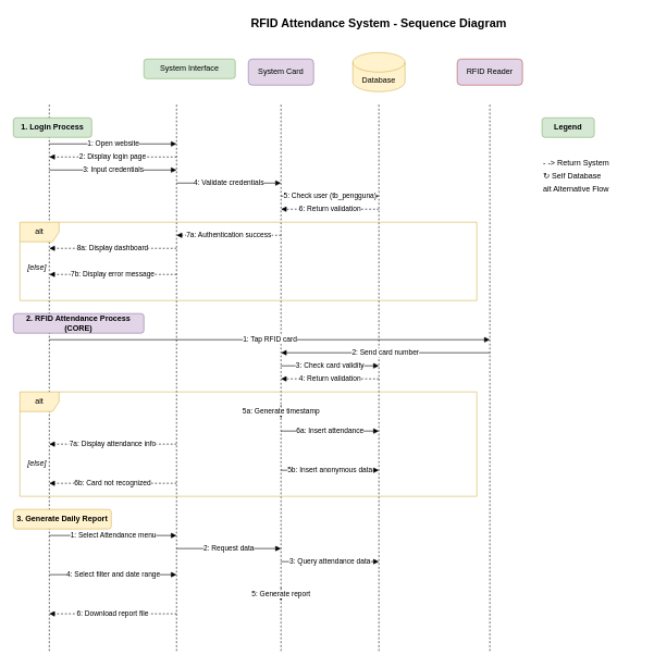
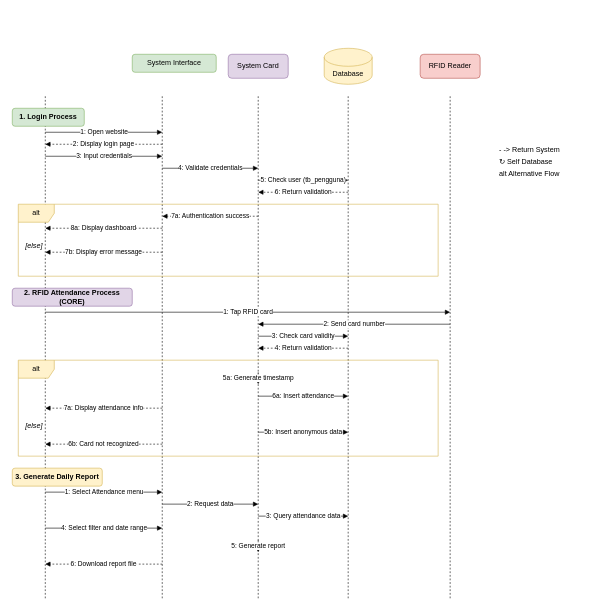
  <mxCell id="0" />
  <mxCell id="1" parent="0" />
- <mxCell id="2" value="RFID Attendance System - Sequence Diagram" style="text;html=1;strokeColor=none;fillColor=none;align=center;verticalAlign=middle;whiteSpace=wrap;rounded=0;fontSize=18;fontStyle=1;" vertex="1" parent="1"><mxGeometry x="380" y="20" width="400" height="30" as="geometry" /></mxCell>
  <mxCell id="3" value="System Interface" style="rounded=1;whiteSpace=wrap;html=1;fillColor=#d5e8d4;strokeColor=#82b366;" vertex="1" parent="1"><mxGeometry x="220" y="90" width="140" height="30" as="geometry" /></mxCell>
  <mxCell id="4" value="System Card" style="rounded=1;whiteSpace=wrap;html=1;fillColor=#e1d5e7;strokeColor=#9673a6;" vertex="1" parent="1"><mxGeometry x="380" y="90" width="100" height="40" as="geometry" /></mxCell>
  <mxCell id="5" value="Database" style="shape=cylinder3;whiteSpace=wrap;html=1;boundedLbl=1;backgroundOutline=1;size=15;fillColor=#fff2cc;strokeColor=#d6b656;" vertex="1" parent="1"><mxGeometry x="540" y="80" width="80" height="60" as="geometry" /></mxCell>
- <mxCell id="6" value="RFID Reader" style="rounded=1;whiteSpace=wrap;html=1;fillColor=#e1d5e7;strokeColor=#b85450;" vertex="1" parent="1"><mxGeometry x="700" y="90" width="100" height="40" as="geometry" /></mxCell>
+ <mxCell id="6" value="RFID Reader" style="rounded=1;whiteSpace=wrap;html=1;fillColor=#f8cecc;strokeColor=#b85450;" vertex="1" parent="1"><mxGeometry x="700" y="90" width="100" height="40" as="geometry" /></mxCell>
  <mxCell id="7" value="" style="endArrow=none;dashed=1;html=1;rounded=0;" edge="1" parent="1"><mxGeometry width="50" height="50" relative="1" as="geometry"><mxPoint x="75" y="160" as="sourcePoint" /><mxPoint x="75" y="1000" as="targetPoint" /></mxGeometry></mxCell>
  <mxCell id="8" value="" style="endArrow=none;dashed=1;html=1;rounded=0;" edge="1" parent="1"><mxGeometry width="50" height="50" relative="1" as="geometry"><mxPoint x="270" y="160" as="sourcePoint" /><mxPoint x="270" y="1000" as="targetPoint" /></mxGeometry></mxCell>
  <mxCell id="9" value="" style="endArrow=none;dashed=1;html=1;rounded=0;" edge="1" parent="1"><mxGeometry width="50" height="50" relative="1" as="geometry"><mxPoint x="430" y="160" as="sourcePoint" /><mxPoint x="430" y="1000" as="targetPoint" /></mxGeometry></mxCell>
  <mxCell id="10" value="" style="endArrow=none;dashed=1;html=1;rounded=0;" edge="1" parent="1"><mxGeometry width="50" height="50" relative="1" as="geometry"><mxPoint x="580" y="160" as="sourcePoint" /><mxPoint x="580" y="1000" as="targetPoint" /></mxGeometry></mxCell>
  <mxCell id="11" value="" style="endArrow=none;dashed=1;html=1;rounded=0;" edge="1" parent="1"><mxGeometry width="50" height="50" relative="1" as="geometry"><mxPoint x="750" y="160" as="sourcePoint" /><mxPoint x="750" y="1000" as="targetPoint" /></mxGeometry></mxCell>
  <mxCell id="12" value="1. Login Process" style="text;html=1;strokeColor=#82b366;fillColor=#d5e8d4;align=center;verticalAlign=middle;whiteSpace=wrap;rounded=1;fontStyle=1;" vertex="1" parent="1"><mxGeometry x="20" y="180" width="120" height="30" as="geometry" /></mxCell>
  <mxCell id="13" value="1: Open website" style="endArrow=block;html=1;rounded=0;" edge="1" parent="1"><mxGeometry width="50" height="50" relative="1" as="geometry"><mxPoint x="75" y="220" as="sourcePoint" /><mxPoint x="270" y="220" as="targetPoint" /></mxGeometry></mxCell>
  <mxCell id="14" value="2: Display login page" style="endArrow=block;html=1;rounded=0;dashed=1;" edge="1" parent="1"><mxGeometry width="50" height="50" relative="1" as="geometry"><mxPoint x="270" y="240" as="sourcePoint" /><mxPoint x="75" y="240" as="targetPoint" /></mxGeometry></mxCell>
  <mxCell id="15" value="3: Input credentials" style="endArrow=block;html=1;rounded=0;" edge="1" parent="1"><mxGeometry width="50" height="50" relative="1" as="geometry"><mxPoint x="75" y="260" as="sourcePoint" /><mxPoint x="270" y="260" as="targetPoint" /></mxGeometry></mxCell>
  <mxCell id="16" value="4: Validate credentials" style="endArrow=block;html=1;rounded=0;" edge="1" parent="1"><mxGeometry width="50" height="50" relative="1" as="geometry"><mxPoint x="270" y="280" as="sourcePoint" /><mxPoint x="430" y="280" as="targetPoint" /></mxGeometry></mxCell>
  <mxCell id="17" value="5: Check user (tb_pengguna)" style="endArrow=block;html=1;rounded=0;" edge="1" parent="1"><mxGeometry width="50" height="50" relative="1" as="geometry"><mxPoint x="430" y="300" as="sourcePoint" /><mxPoint x="580" y="300" as="targetPoint" /></mxGeometry></mxCell>
  <mxCell id="18" value="6: Return validation" style="endArrow=block;html=1;rounded=0;dashed=1;" edge="1" parent="1"><mxGeometry width="50" height="50" relative="1" as="geometry"><mxPoint x="580" y="320" as="sourcePoint" /><mxPoint x="430" y="320" as="targetPoint" /></mxGeometry></mxCell>
  <mxCell id="19" value="alt" style="shape=umlFrame;whiteSpace=wrap;html=1;pointerEvents=0;fillColor=#fff2cc;strokeColor=#d6b656;" vertex="1" parent="1"><mxGeometry x="30" y="340" width="700" height="120" as="geometry" /></mxCell>
  <mxCell id="20" value="7a: Authentication success" style="endArrow=block;html=1;rounded=0;dashed=1;" edge="1" parent="1"><mxGeometry width="50" height="50" relative="1" as="geometry"><mxPoint x="430" y="360" as="sourcePoint" /><mxPoint x="270" y="360" as="targetPoint" /></mxGeometry></mxCell>
  <mxCell id="21" value="8a: Display dashboard" style="endArrow=block;html=1;rounded=0;dashed=1;" edge="1" parent="1"><mxGeometry width="50" height="50" relative="1" as="geometry"><mxPoint x="270" y="380" as="sourcePoint" /><mxPoint x="75" y="380" as="targetPoint" /></mxGeometry></mxCell>
  <mxCell id="22" value="[else]" style="text;html=1;strokeColor=none;fillColor=none;align=left;verticalAlign=middle;whiteSpace=wrap;rounded=0;fontStyle=2;" vertex="1" parent="1"><mxGeometry x="40" y="400" width="40" height="20" as="geometry" /></mxCell>
  <mxCell id="23" value="7b: Display error message" style="endArrow=block;html=1;rounded=0;dashed=1;" edge="1" parent="1"><mxGeometry width="50" height="50" relative="1" as="geometry"><mxPoint x="270" y="420" as="sourcePoint" /><mxPoint x="75" y="420" as="targetPoint" /></mxGeometry></mxCell>
  <mxCell id="24" value="2. RFID Attendance Process (CORE)" style="text;html=1;strokeColor=#9673a6;fillColor=#e1d5e7;align=center;verticalAlign=middle;whiteSpace=wrap;rounded=1;fontStyle=1;" vertex="1" parent="1"><mxGeometry x="20" y="480" width="200" height="30" as="geometry" /></mxCell>
  <mxCell id="25" value="1: Tap RFID card" style="endArrow=block;html=1;rounded=0;" edge="1" parent="1"><mxGeometry width="50" height="50" relative="1" as="geometry"><mxPoint x="75" y="520" as="sourcePoint" /><mxPoint x="750" y="520" as="targetPoint" /></mxGeometry></mxCell>
  <mxCell id="26" value="2: Send card number" style="endArrow=block;html=1;rounded=0;" edge="1" parent="1"><mxGeometry width="50" height="50" relative="1" as="geometry"><mxPoint x="750" y="540" as="sourcePoint" /><mxPoint x="430" y="540" as="targetPoint" /></mxGeometry></mxCell>
  <mxCell id="27" value="3: Check card validity" style="endArrow=block;html=1;rounded=0;" edge="1" parent="1"><mxGeometry width="50" height="50" relative="1" as="geometry"><mxPoint x="430" y="560" as="sourcePoint" /><mxPoint x="580" y="560" as="targetPoint" /></mxGeometry></mxCell>
  <mxCell id="28" value="4: Return validation" style="endArrow=block;html=1;rounded=0;dashed=1;" edge="1" parent="1"><mxGeometry width="50" height="50" relative="1" as="geometry"><mxPoint x="580" y="580" as="sourcePoint" /><mxPoint x="430" y="580" as="targetPoint" /></mxGeometry></mxCell>
  <mxCell id="29" value="alt" style="shape=umlFrame;whiteSpace=wrap;html=1;pointerEvents=0;fillColor=#fff2cc;strokeColor=#d6b656;" vertex="1" parent="1"><mxGeometry x="30" y="600" width="700" height="160" as="geometry" /></mxCell>
  <mxCell id="30" value="5a: Generate timestamp" style="endArrow=block;html=1;rounded=0;curved=1;" edge="1" parent="1"><mxGeometry width="50" height="50" relative="1" as="geometry"><mxPoint x="430" y="620" as="sourcePoint" /><mxPoint x="430" y="640" as="targetPoint" /></mxGeometry></mxCell>
  <mxCell id="31" value="6a: Insert attendance" style="endArrow=block;html=1;rounded=0;" edge="1" parent="1"><mxGeometry width="50" height="50" relative="1" as="geometry"><mxPoint x="430" y="660" as="sourcePoint" /><mxPoint x="580" y="660" as="targetPoint" /></mxGeometry></mxCell>
  <mxCell id="32" value="7a: Display attendance info" style="endArrow=block;html=1;rounded=0;dashed=1;" edge="1" parent="1"><mxGeometry width="50" height="50" relative="1" as="geometry"><mxPoint x="270" y="680" as="sourcePoint" /><mxPoint x="75" y="680" as="targetPoint" /></mxGeometry></mxCell>
  <mxCell id="33" value="[else]" style="text;html=1;strokeColor=none;fillColor=none;align=left;verticalAlign=middle;whiteSpace=wrap;rounded=0;fontStyle=2;" vertex="1" parent="1"><mxGeometry x="40" y="700" width="40" height="20" as="geometry" /></mxCell>
  <mxCell id="34" value="5b: Insert anonymous data" style="endArrow=block;html=1;rounded=0;" edge="1" parent="1"><mxGeometry width="50" height="50" relative="1" as="geometry"><mxPoint x="430" y="720" as="sourcePoint" /><mxPoint x="580" y="720" as="targetPoint" /></mxGeometry></mxCell>
  <mxCell id="35" value="6b: Card not recognized" style="endArrow=block;html=1;rounded=0;dashed=1;" edge="1" parent="1"><mxGeometry width="50" height="50" relative="1" as="geometry"><mxPoint x="270" y="740" as="sourcePoint" /><mxPoint x="75" y="740" as="targetPoint" /></mxGeometry></mxCell>
  <mxCell id="36" value="3. Generate Daily Report" style="text;html=1;strokeColor=#d6b656;fillColor=#fff2cc;align=center;verticalAlign=middle;whiteSpace=wrap;rounded=1;fontStyle=1;" vertex="1" parent="1"><mxGeometry x="20" y="780" width="150" height="30" as="geometry" /></mxCell>
  <mxCell id="37" value="1: Select Attendance menu" style="endArrow=block;html=1;rounded=0;" edge="1" parent="1"><mxGeometry width="50" height="50" relative="1" as="geometry"><mxPoint x="75" y="820" as="sourcePoint" /><mxPoint x="270" y="820" as="targetPoint" /></mxGeometry></mxCell>
  <mxCell id="38" value="2: Request data" style="endArrow=block;html=1;rounded=0;" edge="1" parent="1"><mxGeometry width="50" height="50" relative="1" as="geometry"><mxPoint x="270" y="840" as="sourcePoint" /><mxPoint x="430" y="840" as="targetPoint" /></mxGeometry></mxCell>
  <mxCell id="39" value="3: Query attendance data" style="endArrow=block;html=1;rounded=0;" edge="1" parent="1"><mxGeometry width="50" height="50" relative="1" as="geometry"><mxPoint x="430" y="860" as="sourcePoint" /><mxPoint x="580" y="860" as="targetPoint" /></mxGeometry></mxCell>
  <mxCell id="40" value="4: Select filter and date range" style="endArrow=block;html=1;rounded=0;" edge="1" parent="1"><mxGeometry width="50" height="50" relative="1" as="geometry"><mxPoint x="75" y="880" as="sourcePoint" /><mxPoint x="270" y="880" as="targetPoint" /></mxGeometry></mxCell>
  <mxCell id="41" value="5: Generate report" style="endArrow=block;html=1;rounded=0;curved=1;" edge="1" parent="1"><mxGeometry width="50" height="50" relative="1" as="geometry"><mxPoint x="430" y="900" as="sourcePoint" /><mxPoint x="430" y="920" as="targetPoint" /></mxGeometry></mxCell>
  <mxCell id="42" value="6: Download report file" style="endArrow=block;html=1;rounded=0;dashed=1;" edge="1" parent="1"><mxGeometry width="50" height="50" relative="1" as="geometry"><mxPoint x="270" y="940" as="sourcePoint" /><mxPoint x="75" y="940" as="targetPoint" /></mxGeometry></mxCell>
- <mxCell id="43" value="Legend" style="text;html=1;strokeColor=#82b366;fillColor=#d5e8d4;align=center;verticalAlign=middle;whiteSpace=wrap;rounded=1;fontStyle=1;" vertex="1" parent="1"><mxGeometry x="830" y="180" width="80" height="30" as="geometry" /></mxCell>
  <mxCell id="44" value="- -&gt; Return System" style="text;html=1;strokeColor=none;fillColor=none;align=left;verticalAlign=middle;whiteSpace=wrap;rounded=0;" vertex="1" parent="1"><mxGeometry x="830" y="240" width="150" height="20" as="geometry" /></mxCell>
  <mxCell id="45" value="↻ Self Database" style="text;html=1;strokeColor=none;fillColor=none;align=left;verticalAlign=middle;whiteSpace=wrap;rounded=0;" vertex="1" parent="1"><mxGeometry x="830" y="260" width="150" height="20" as="geometry" /></mxCell>
  <mxCell id="46" value="alt Alternative Flow" style="text;html=1;strokeColor=none;fillColor=none;align=left;verticalAlign=middle;whiteSpace=wrap;rounded=0;" vertex="1" parent="1"><mxGeometry x="830" y="280" width="150" height="20" as="geometry" /></mxCell>
